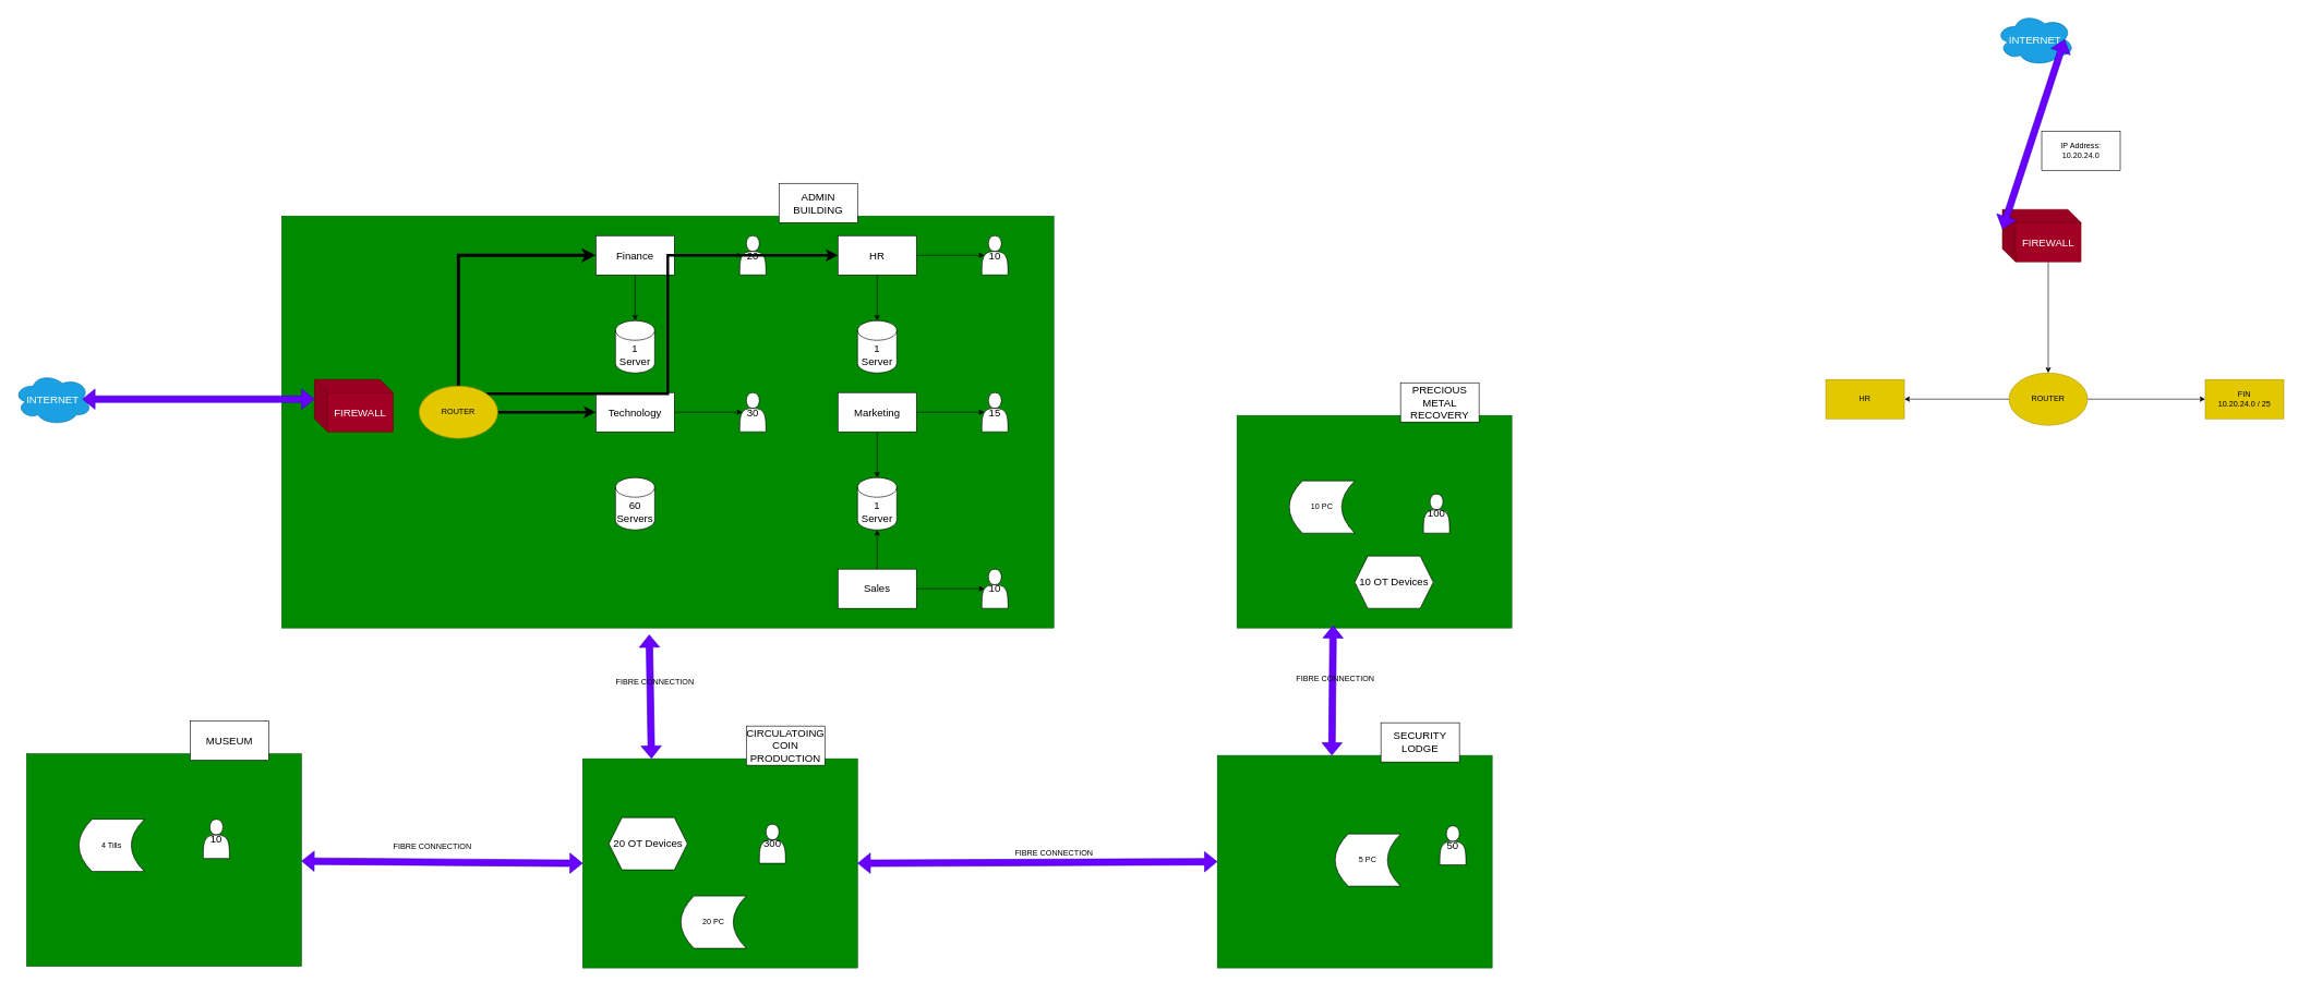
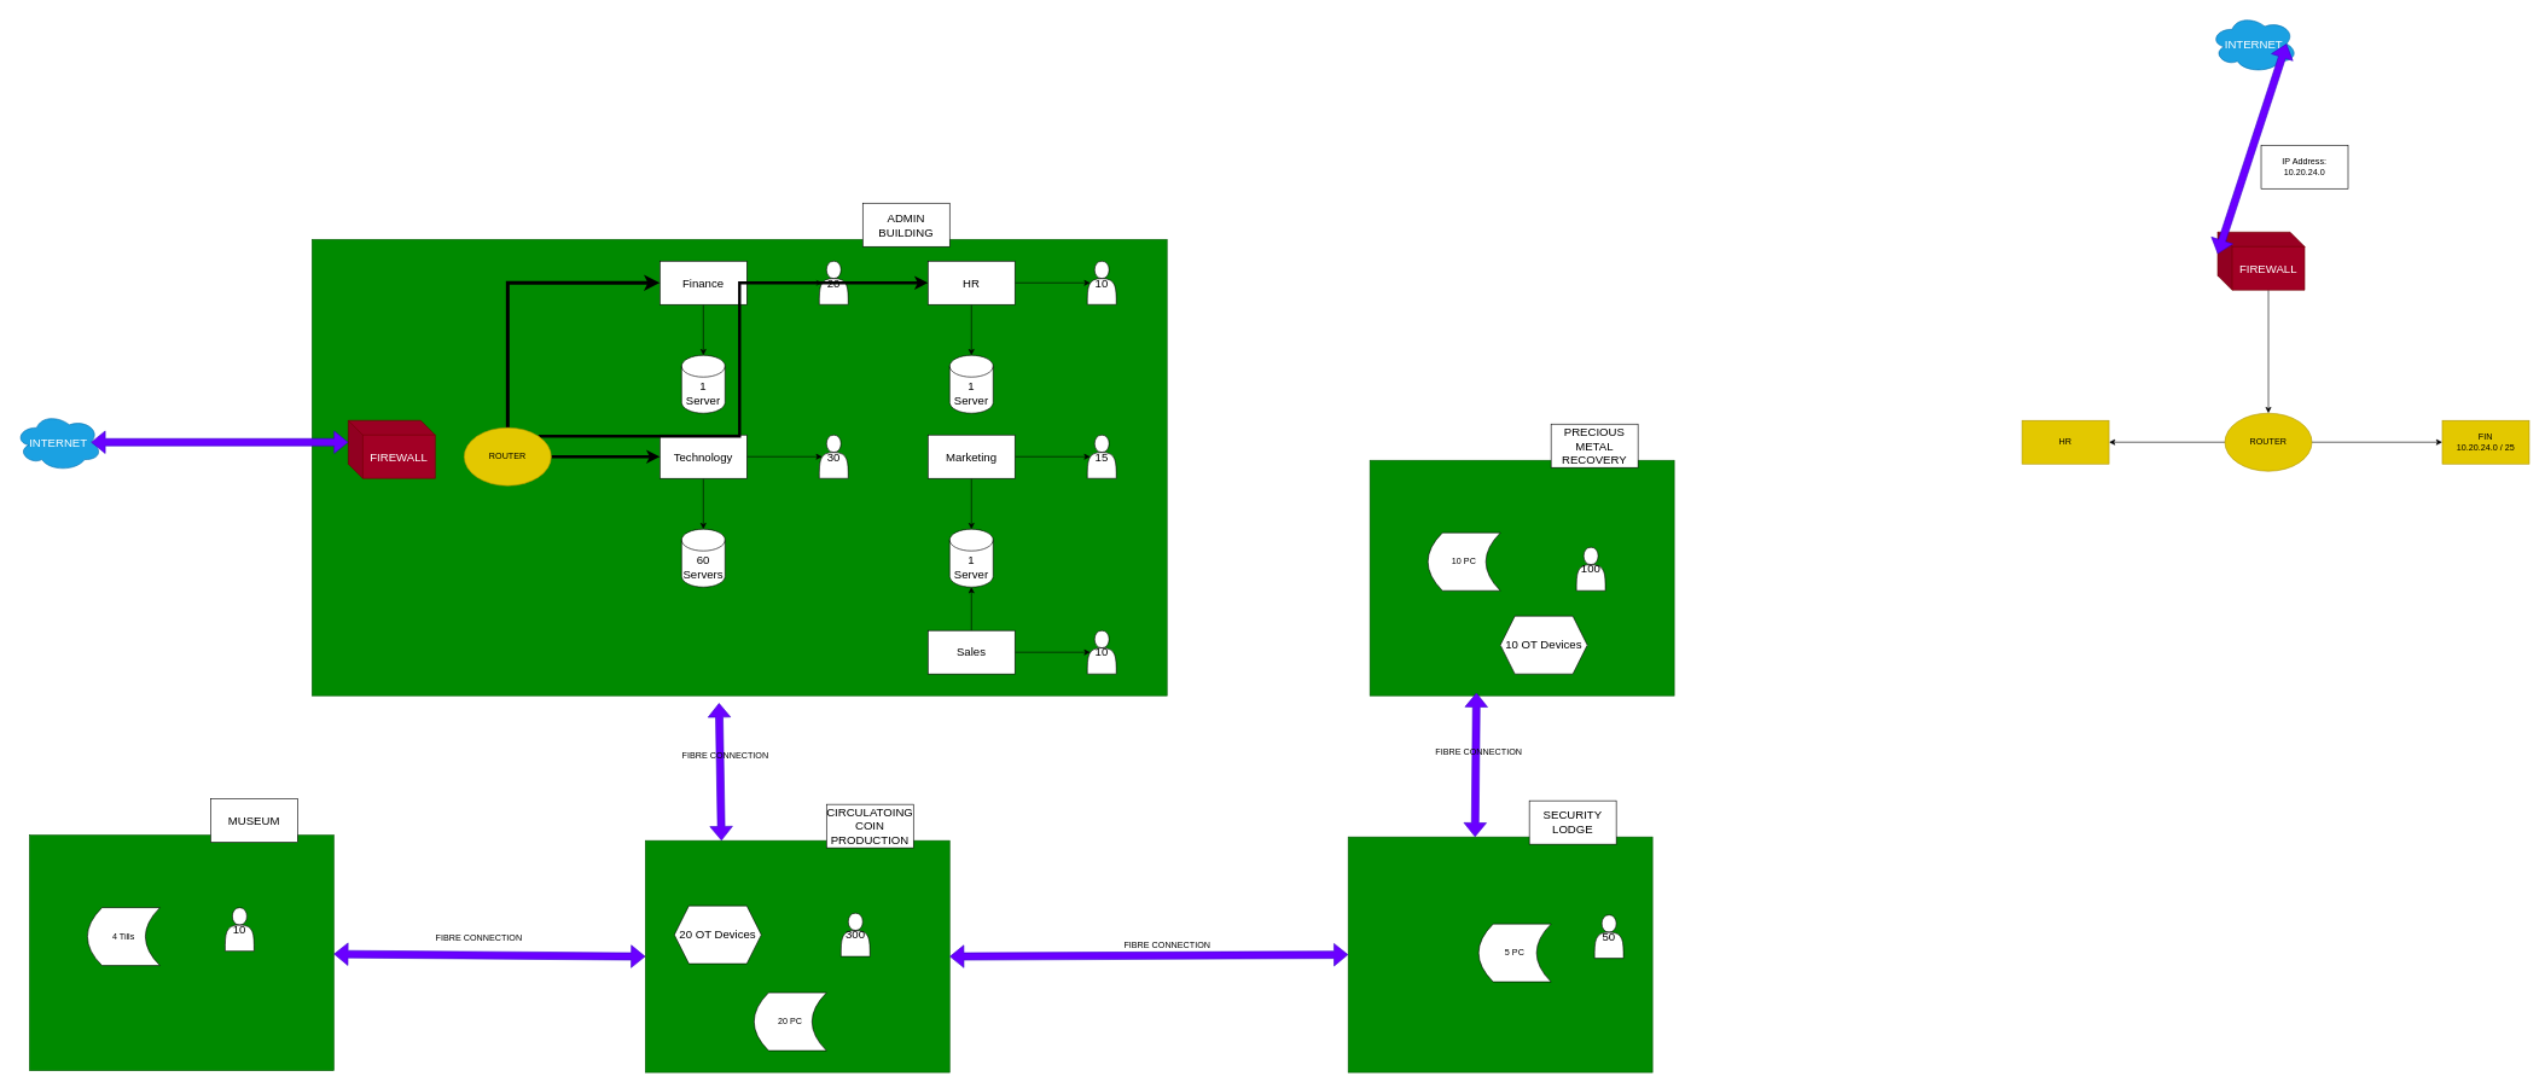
  <mxCell id="0" />
  <mxCell id="1" parent="0" />
  <mxCell id="2" value="" style="rounded=0;whiteSpace=wrap;html=1;fillColor=#008a00;fontColor=#ffffff;strokeColor=#005700;fontSize=16;" parent="1" vertex="1"><mxGeometry x="430" y="330" width="1180" height="630" as="geometry" /></mxCell>
  <mxCell id="3" value="" style="edgeStyle=orthogonalEdgeStyle;rounded=0;orthogonalLoop=1;jettySize=auto;html=1;entryX=0.1;entryY=0.5;entryDx=0;entryDy=0;entryPerimeter=0;fontSize=16;endArrow=open;" parent="1" source="5" target="28" edge="1"><mxGeometry relative="1" as="geometry"><mxPoint x="1110" y="390" as="targetPoint" /></mxGeometry></mxCell>
  <mxCell id="4" value="" style="edgeStyle=orthogonalEdgeStyle;rounded=0;orthogonalLoop=1;jettySize=auto;html=1;entryX=0.5;entryY=0;entryDx=0;entryDy=0;entryPerimeter=0;fontSize=16;" parent="1" source="5" target="21" edge="1"><mxGeometry relative="1" as="geometry"><mxPoint x="970" y="470" as="targetPoint" /></mxGeometry></mxCell>
  <mxCell id="5" value="Finance" style="rounded=0;whiteSpace=wrap;html=1;fontSize=16;" parent="1" vertex="1"><mxGeometry x="910" y="360" width="120" height="60" as="geometry" /></mxCell>
  <mxCell id="6" value="" style="edgeStyle=orthogonalEdgeStyle;rounded=0;orthogonalLoop=1;jettySize=auto;html=1;entryX=0.1;entryY=0.5;entryDx=0;entryDy=0;entryPerimeter=0;fontSize=16;" parent="1" source="8" target="29" edge="1"><mxGeometry relative="1" as="geometry"><mxPoint x="1470" y="390" as="targetPoint" /></mxGeometry></mxCell>
  <mxCell id="7" value="" style="edgeStyle=orthogonalEdgeStyle;rounded=0;orthogonalLoop=1;jettySize=auto;html=1;entryX=0.5;entryY=0;entryDx=0;entryDy=0;entryPerimeter=0;fontSize=16;" parent="1" source="8" target="22" edge="1"><mxGeometry relative="1" as="geometry"><mxPoint x="1340" y="460" as="targetPoint" /></mxGeometry></mxCell>
  <mxCell id="8" value="HR" style="rounded=0;whiteSpace=wrap;html=1;fontSize=16;" parent="1" vertex="1"><mxGeometry x="1280" y="360" width="120" height="60" as="geometry" /></mxCell>
  <mxCell id="9" value="" style="edgeStyle=orthogonalEdgeStyle;rounded=0;orthogonalLoop=1;jettySize=auto;html=1;entryX=0.1;entryY=0.5;entryDx=0;entryDy=0;entryPerimeter=0;fontSize=16;" parent="1" source="11" target="26" edge="1"><mxGeometry relative="1" as="geometry"><mxPoint x="1110" y="630" as="targetPoint" /></mxGeometry></mxCell>
+ <mxCell id="10" value="" style="edgeStyle=orthogonalEdgeStyle;rounded=0;orthogonalLoop=1;jettySize=auto;html=1;entryX=0.5;entryY=0;entryDx=0;entryDy=0;entryPerimeter=0;fontSize=16;" parent="1" source="11" target="19" edge="1"><mxGeometry relative="1" as="geometry"><mxPoint x="970" y="720" as="targetPoint" /></mxGeometry></mxCell>
  <mxCell id="11" value="Technology" style="rounded=0;whiteSpace=wrap;html=1;fontSize=16;" parent="1" vertex="1"><mxGeometry x="910" y="600" width="120" height="60" as="geometry" /></mxCell>
  <mxCell id="12" value="" style="edgeStyle=orthogonalEdgeStyle;rounded=0;orthogonalLoop=1;jettySize=auto;html=1;entryX=0.1;entryY=0.5;entryDx=0;entryDy=0;entryPerimeter=0;fontSize=16;" parent="1" source="14" target="25" edge="1"><mxGeometry relative="1" as="geometry"><mxPoint x="1480" y="630" as="targetPoint" /></mxGeometry></mxCell>
  <mxCell id="13" value="" style="edgeStyle=orthogonalEdgeStyle;rounded=0;orthogonalLoop=1;jettySize=auto;html=1;entryX=0.5;entryY=0;entryDx=0;entryDy=0;entryPerimeter=0;fontSize=16;" parent="1" source="14" target="20" edge="1"><mxGeometry relative="1" as="geometry"><mxPoint x="1340" y="710" as="targetPoint" /></mxGeometry></mxCell>
  <mxCell id="14" value="Marketing" style="rounded=0;whiteSpace=wrap;html=1;fontSize=16;" parent="1" vertex="1"><mxGeometry x="1280" y="600" width="120" height="60" as="geometry" /></mxCell>
  <mxCell id="15" style="edgeStyle=orthogonalEdgeStyle;rounded=0;orthogonalLoop=1;jettySize=auto;html=1;exitX=0.5;exitY=0;exitDx=0;exitDy=0;entryX=0.5;entryY=1;entryDx=0;entryDy=0;entryPerimeter=0;fontSize=16;" parent="1" source="17" target="20" edge="1"><mxGeometry relative="1" as="geometry"><mxPoint x="1340" y="830" as="targetPoint" /></mxGeometry></mxCell>
  <mxCell id="16" value="" style="edgeStyle=orthogonalEdgeStyle;rounded=0;orthogonalLoop=1;jettySize=auto;html=1;entryX=0.1;entryY=0.5;entryDx=0;entryDy=0;entryPerimeter=0;fontSize=16;" parent="1" source="17" target="27" edge="1"><mxGeometry relative="1" as="geometry"><mxPoint x="1470" y="890" as="targetPoint" /></mxGeometry></mxCell>
  <mxCell id="17" value="Sales" style="rounded=0;whiteSpace=wrap;html=1;fontSize=16;" parent="1" vertex="1"><mxGeometry x="1280" y="870" width="120" height="60" as="geometry" /></mxCell>
  <mxCell id="18" value="ADMIN BUILDING" style="rounded=0;whiteSpace=wrap;html=1;fontSize=16;" parent="1" vertex="1"><mxGeometry x="1190" y="280" width="120" height="60" as="geometry" /></mxCell>
  <mxCell id="19" value="60 Servers" style="shape=cylinder3;whiteSpace=wrap;html=1;boundedLbl=1;backgroundOutline=1;size=15;fontSize=16;" parent="1" vertex="1"><mxGeometry x="940" y="730" width="60" height="80" as="geometry" /></mxCell>
  <mxCell id="20" value="1 Server" style="shape=cylinder3;whiteSpace=wrap;html=1;boundedLbl=1;backgroundOutline=1;size=15;fontSize=16;" parent="1" vertex="1"><mxGeometry x="1310" y="730" width="60" height="80" as="geometry" /></mxCell>
  <mxCell id="21" value="1 Server" style="shape=cylinder3;whiteSpace=wrap;html=1;boundedLbl=1;backgroundOutline=1;size=15;fontSize=16;" parent="1" vertex="1"><mxGeometry x="940" y="490" width="60" height="80" as="geometry" /></mxCell>
  <mxCell id="22" value="1 Server" style="shape=cylinder3;whiteSpace=wrap;html=1;boundedLbl=1;backgroundOutline=1;size=15;fontSize=16;" parent="1" vertex="1"><mxGeometry x="1310" y="490" width="60" height="80" as="geometry" /></mxCell>
  <mxCell id="23" value="INTERNET" style="ellipse;shape=cloud;whiteSpace=wrap;html=1;fillColor=#1ba1e2;fontColor=#ffffff;strokeColor=#006EAF;fontSize=16;" parent="1" vertex="1"><mxGeometry x="20" y="570" width="120" height="80" as="geometry" /></mxCell>
  <mxCell id="24" value="" style="rounded=0;whiteSpace=wrap;html=1;fillColor=#008a00;fontColor=#ffffff;strokeColor=#005700;fontSize=16;" parent="1" vertex="1"><mxGeometry x="890" y="1160" width="420" height="320" as="geometry" /></mxCell>
  <mxCell id="25" value="15" style="shape=actor;whiteSpace=wrap;html=1;fontSize=16;" parent="1" vertex="1"><mxGeometry x="1500" y="600" width="40" height="60" as="geometry" /></mxCell>
  <mxCell id="26" value="30" style="shape=actor;whiteSpace=wrap;html=1;fontSize=16;" parent="1" vertex="1"><mxGeometry x="1130" y="600" width="40" height="60" as="geometry" /></mxCell>
  <mxCell id="27" value="10" style="shape=actor;whiteSpace=wrap;html=1;fontSize=16;" parent="1" vertex="1"><mxGeometry x="1500" y="870" width="40" height="60" as="geometry" /></mxCell>
  <mxCell id="28" value="20" style="shape=actor;whiteSpace=wrap;html=1;fontSize=16;" parent="1" vertex="1"><mxGeometry x="1130" y="360" width="40" height="60" as="geometry" /></mxCell>
  <mxCell id="29" value="10" style="shape=actor;whiteSpace=wrap;html=1;fontSize=16;" parent="1" vertex="1"><mxGeometry x="1500" y="360" width="40" height="60" as="geometry" /></mxCell>
  <mxCell id="30" value="CIRCULATOING COIN PRODUCTION" style="rounded=0;whiteSpace=wrap;html=1;fontSize=16;" parent="1" vertex="1"><mxGeometry x="1140" y="1110" width="120" height="60" as="geometry" /></mxCell>
  <mxCell id="31" value="FIREWALL" style="shape=cube;whiteSpace=wrap;html=1;boundedLbl=1;backgroundOutline=1;darkOpacity=0.05;darkOpacity2=0.1;fillColor=#a20025;fontColor=#ffffff;strokeColor=#6F0000;fontSize=16;" parent="1" vertex="1"><mxGeometry x="480" y="580" width="120" height="80" as="geometry" /></mxCell>
  <mxCell id="32" value="" style="shape=flexArrow;endArrow=classic;startArrow=classic;html=1;rounded=0;exitX=0.875;exitY=0.5;exitDx=0;exitDy=0;exitPerimeter=0;entryX=0;entryY=0;entryDx=0;entryDy=30;entryPerimeter=0;fillColor=#6a00ff;strokeColor=#3700CC;fontSize=16;" parent="1" source="23" target="31" edge="1"><mxGeometry width="100" height="100" relative="1" as="geometry"><mxPoint x="310" y="609.52" as="sourcePoint" /><mxPoint x="400" y="610" as="targetPoint" /></mxGeometry></mxCell>
  <mxCell id="33" value="300" style="shape=actor;whiteSpace=wrap;html=1;fontSize=16;" parent="1" vertex="1"><mxGeometry x="1160" y="1260" width="40" height="60" as="geometry" /></mxCell>
  <mxCell id="34" value="20 OT Devices" style="shape=hexagon;perimeter=hexagonPerimeter2;whiteSpace=wrap;html=1;fixedSize=1;fontSize=16;" parent="1" vertex="1"><mxGeometry x="930" y="1250" width="120" height="80" as="geometry" /></mxCell>
  <mxCell id="35" value="20 PC" style="shape=dataStorage;whiteSpace=wrap;html=1;fixedSize=1;" parent="1" vertex="1"><mxGeometry x="1040" y="1370" width="100" height="80" as="geometry" /></mxCell>
  <mxCell id="36" value="" style="shape=flexArrow;endArrow=classic;startArrow=classic;html=1;rounded=0;exitX=0.25;exitY=0;exitDx=0;exitDy=0;entryX=0.476;entryY=1.016;entryDx=0;entryDy=0;entryPerimeter=0;fillColor=#6a00ff;strokeColor=#3700CC;" parent="1" source="24" target="2" edge="1"><mxGeometry width="100" height="100" relative="1" as="geometry"><mxPoint x="990" y="1060" as="sourcePoint" /><mxPoint x="990" y="980" as="targetPoint" /></mxGeometry></mxCell>
  <mxCell id="37" value="FIBRE CONNECTION" style="text;html=1;align=center;verticalAlign=middle;resizable=0;points=[];autosize=1;strokeColor=none;fillColor=none;" parent="1" vertex="1"><mxGeometry x="930" y="1028" width="140" height="30" as="geometry" /></mxCell>
  <mxCell id="38" value="" style="rounded=0;whiteSpace=wrap;html=1;fillColor=#008a00;fontColor=#ffffff;strokeColor=#005700;fontSize=16;" parent="1" vertex="1"><mxGeometry x="1860" y="1155" width="420" height="325" as="geometry" /></mxCell>
  <mxCell id="39" value="SECURITY LODGE" style="rounded=0;whiteSpace=wrap;html=1;fontSize=16;" parent="1" vertex="1"><mxGeometry x="2110" y="1105" width="120" height="60" as="geometry" /></mxCell>
  <mxCell id="40" value="50" style="shape=actor;whiteSpace=wrap;html=1;fontSize=16;" parent="1" vertex="1"><mxGeometry x="2200" y="1262.5" width="40" height="60" as="geometry" /></mxCell>
  <mxCell id="41" value="5 PC" style="shape=dataStorage;whiteSpace=wrap;html=1;fixedSize=1;" parent="1" vertex="1"><mxGeometry x="2040" y="1275" width="100" height="80" as="geometry" /></mxCell>
  <mxCell id="42" value="" style="shape=flexArrow;endArrow=classic;startArrow=classic;html=1;rounded=0;exitX=1;exitY=0.5;exitDx=0;exitDy=0;entryX=0;entryY=0.5;entryDx=0;entryDy=0;fillColor=#6a00ff;strokeColor=#3700CC;" parent="1" source="24" target="38" edge="1"><mxGeometry width="100" height="100" relative="1" as="geometry"><mxPoint x="1498" y="1320" as="sourcePoint" /><mxPoint x="1500" y="1121" as="targetPoint" /></mxGeometry></mxCell>
  <mxCell id="43" value="FIBRE CONNECTION" style="text;html=1;align=center;verticalAlign=middle;resizable=0;points=[];autosize=1;strokeColor=none;fillColor=none;" parent="1" vertex="1"><mxGeometry x="1540" y="1290" width="140" height="30" as="geometry" /></mxCell>
  <mxCell id="44" value="" style="rounded=0;whiteSpace=wrap;html=1;fillColor=#008a00;fontColor=#ffffff;strokeColor=#005700;fontSize=16;" parent="1" vertex="1"><mxGeometry x="1890" y="635" width="420" height="325" as="geometry" /></mxCell>
  <mxCell id="45" value="PRECIOUS METAL RECOVERY" style="rounded=0;whiteSpace=wrap;html=1;fontSize=16;" parent="1" vertex="1"><mxGeometry x="2140" y="585" width="120" height="60" as="geometry" /></mxCell>
  <mxCell id="46" value="100" style="shape=actor;whiteSpace=wrap;html=1;fontSize=16;" parent="1" vertex="1"><mxGeometry x="2175" y="755" width="40" height="60" as="geometry" /></mxCell>
  <mxCell id="47" value="10 PC" style="shape=dataStorage;whiteSpace=wrap;html=1;fixedSize=1;" parent="1" vertex="1"><mxGeometry x="1970" y="735" width="100" height="80" as="geometry" /></mxCell>
  <mxCell id="48" value="" style="rounded=0;whiteSpace=wrap;html=1;fillColor=#008a00;fontColor=#ffffff;strokeColor=#005700;fontSize=16;" parent="1" vertex="1"><mxGeometry x="40" y="1152.5" width="420" height="325" as="geometry" /></mxCell>
  <mxCell id="49" value="MUSEUM" style="rounded=0;whiteSpace=wrap;html=1;fontSize=16;" parent="1" vertex="1"><mxGeometry x="290" y="1102.5" width="120" height="60" as="geometry" /></mxCell>
  <mxCell id="50" value="10" style="shape=actor;whiteSpace=wrap;html=1;fontSize=16;" parent="1" vertex="1"><mxGeometry x="310" y="1252.5" width="40" height="60" as="geometry" /></mxCell>
  <mxCell id="51" value="4 Tills" style="shape=dataStorage;whiteSpace=wrap;html=1;fixedSize=1;" parent="1" vertex="1"><mxGeometry x="120" y="1252.5" width="100" height="80" as="geometry" /></mxCell>
  <mxCell id="52" value="" style="shape=flexArrow;endArrow=classic;startArrow=classic;html=1;rounded=0;fillColor=#6a00ff;strokeColor=#3700CC;entryX=0;entryY=0.5;entryDx=0;entryDy=0;" parent="1" source="48" target="24" edge="1"><mxGeometry width="100" height="100" relative="1" as="geometry"><mxPoint x="480" y="1314.5" as="sourcePoint" /><mxPoint x="900" y="1313" as="targetPoint" /></mxGeometry></mxCell>
  <mxCell id="53" value="FIBRE CONNECTION" style="text;html=1;align=center;verticalAlign=middle;resizable=0;points=[];autosize=1;strokeColor=none;fillColor=none;" parent="1" vertex="1"><mxGeometry x="590" y="1280" width="140" height="30" as="geometry" /></mxCell>
  <mxCell id="54" value="10 OT Devices" style="shape=hexagon;perimeter=hexagonPerimeter2;whiteSpace=wrap;html=1;fixedSize=1;fontSize=16;" parent="1" vertex="1"><mxGeometry x="2070" y="850" width="120" height="80" as="geometry" /></mxCell>
  <mxCell id="55" value="" style="shape=flexArrow;endArrow=classic;startArrow=classic;html=1;rounded=0;exitX=0.25;exitY=0;exitDx=0;exitDy=0;entryX=0.361;entryY=1.001;entryDx=0;entryDy=0;entryPerimeter=0;fillColor=#6a00ff;strokeColor=#3700CC;" parent="1" edge="1"><mxGeometry width="100" height="100" relative="1" as="geometry"><mxPoint x="2035" y="1155" as="sourcePoint" /><mxPoint x="2037" y="956" as="targetPoint" /></mxGeometry></mxCell>
  <mxCell id="56" value="FIBRE CONNECTION" style="text;html=1;align=center;verticalAlign=middle;resizable=0;points=[];autosize=1;strokeColor=none;fillColor=none;" parent="1" vertex="1"><mxGeometry x="1970" y="1023" width="140" height="30" as="geometry" /></mxCell>
  <mxCell id="57" style="edgeStyle=orthogonalEdgeStyle;rounded=0;orthogonalLoop=1;jettySize=auto;html=1;exitX=0.5;exitY=0;exitDx=0;exitDy=0;entryX=0;entryY=0.5;entryDx=0;entryDy=0;strokeWidth=5;" parent="1" source="60" target="5" edge="1"><mxGeometry relative="1" as="geometry" /></mxCell>
  <mxCell id="58" style="edgeStyle=orthogonalEdgeStyle;rounded=0;orthogonalLoop=1;jettySize=auto;html=1;exitX=1;exitY=0;exitDx=0;exitDy=0;entryX=0;entryY=0.5;entryDx=0;entryDy=0;strokeWidth=4;" parent="1" source="60" target="8" edge="1"><mxGeometry relative="1" as="geometry" /></mxCell>
  <mxCell id="59" style="edgeStyle=orthogonalEdgeStyle;rounded=0;orthogonalLoop=1;jettySize=auto;html=1;exitX=1;exitY=0.5;exitDx=0;exitDy=0;entryX=0;entryY=0.5;entryDx=0;entryDy=0;strokeWidth=4;" parent="1" source="60" target="11" edge="1"><mxGeometry relative="1" as="geometry" /></mxCell>
  <mxCell id="60" value="ROUTER" style="ellipse;whiteSpace=wrap;html=1;fillColor=#e3c800;fontColor=#000000;strokeColor=#B09500;" parent="1" vertex="1"><mxGeometry x="640" y="590" width="120" height="80" as="geometry" /></mxCell>
  <mxCell id="61" value="INTERNET" style="ellipse;shape=cloud;whiteSpace=wrap;html=1;fillColor=#1ba1e2;fontColor=#ffffff;strokeColor=#006EAF;fontSize=16;" parent="1" vertex="1"><mxGeometry x="3050" y="20" width="120" height="80" as="geometry" /></mxCell>
  <mxCell id="62" style="edgeStyle=orthogonalEdgeStyle;rounded=0;orthogonalLoop=1;jettySize=auto;html=1;exitX=0;exitY=0;exitDx=70;exitDy=80;exitPerimeter=0;entryX=0.5;entryY=0;entryDx=0;entryDy=0;" edge="1" parent="1" source="63" target="67"><mxGeometry relative="1" as="geometry" /></mxCell>
  <mxCell id="63" value="FIREWALL" style="shape=cube;whiteSpace=wrap;html=1;boundedLbl=1;backgroundOutline=1;darkOpacity=0.05;darkOpacity2=0.1;fillColor=#a20025;fontColor=#ffffff;strokeColor=#6F0000;fontSize=16;" parent="1" vertex="1"><mxGeometry x="3060" y="320" width="120" height="80" as="geometry" /></mxCell>
  <mxCell id="64" value="" style="shape=flexArrow;endArrow=classic;startArrow=classic;html=1;rounded=0;exitX=0.875;exitY=0.5;exitDx=0;exitDy=0;exitPerimeter=0;entryX=0;entryY=0;entryDx=0;entryDy=30;entryPerimeter=0;fillColor=#6a00ff;strokeColor=#3700CC;fontSize=16;" parent="1" source="61" target="63" edge="1"><mxGeometry width="100" height="100" relative="1" as="geometry"><mxPoint x="2840" y="599.52" as="sourcePoint" /><mxPoint x="2930" y="600" as="targetPoint" /></mxGeometry></mxCell>
  <mxCell id="65" value="" style="edgeStyle=orthogonalEdgeStyle;rounded=0;orthogonalLoop=1;jettySize=auto;html=1;" edge="1" parent="1" source="67" target="69"><mxGeometry relative="1" as="geometry" /></mxCell>
  <mxCell id="66" value="" style="edgeStyle=orthogonalEdgeStyle;rounded=0;orthogonalLoop=1;jettySize=auto;html=1;" edge="1" parent="1" source="67" target="70"><mxGeometry relative="1" as="geometry" /></mxCell>
  <mxCell id="67" value="ROUTER" style="ellipse;whiteSpace=wrap;html=1;fillColor=#e3c800;fontColor=#000000;strokeColor=#B09500;" parent="1" vertex="1"><mxGeometry x="3070" y="570" width="120" height="80" as="geometry" /></mxCell>
  <mxCell id="68" value="IP Address: 10.20.24.0" style="whiteSpace=wrap;html=1;" vertex="1" parent="1"><mxGeometry x="3120" y="200" width="120" height="60" as="geometry" /></mxCell>
  <mxCell id="69" value="FIN&lt;br&gt;10.20.24.0 / 25" style="whiteSpace=wrap;html=1;fillColor=#e3c800;strokeColor=#B09500;fontColor=#000000;" vertex="1" parent="1"><mxGeometry x="3370" y="580" width="120" height="60" as="geometry" /></mxCell>
  <mxCell id="70" value="HR" style="whiteSpace=wrap;html=1;fillColor=#e3c800;strokeColor=#B09500;fontColor=#000000;" vertex="1" parent="1"><mxGeometry x="2790" y="580" width="120" height="60" as="geometry" /></mxCell>
